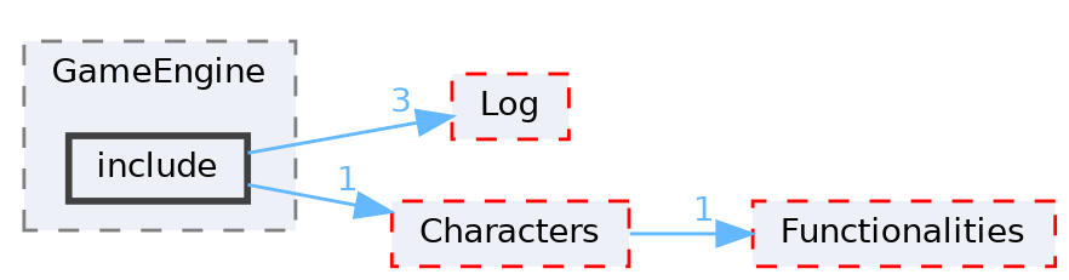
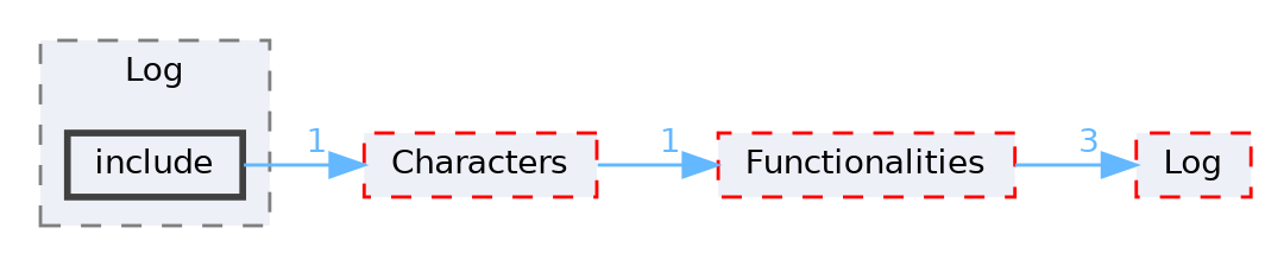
  digraph {
    compound=true
    rankdir=LR
    node [color=red fillcolor="#edf0f7" fontname=Helvetica fontsize=10 shape=box style="filled,dashed"]
    edge [color=steelblue1 fontcolor=steelblue1 fontname=Helvetica fontsize=10 headlabel=1 labeldistance=1.5 labelfontname=Helvetica labelfontsize=10]
    n1 [color=grey25 height=0.2 label=include style="filled,bold" width=0.4]
    n2 [height=0.2 label=Log width=0.4]
    n3 [height=0.2 label=Characters width=0.4]
    n4 [height=0.2 label=Functionalities width=0.4]
    subgraph cluster_1 {
      bgcolor="#edf0f7"
      fontname=Helvetica
      fontsize=10
-     label=GameEngine
+     label=Log
      pencolor=grey50
      style="filled,dashed"
      n1
    }
-   n1 -> n2 [headlabel=3]
+   n4 -> n2 [headlabel=3]
    n1 -> n3
    n3 -> n4
  }
